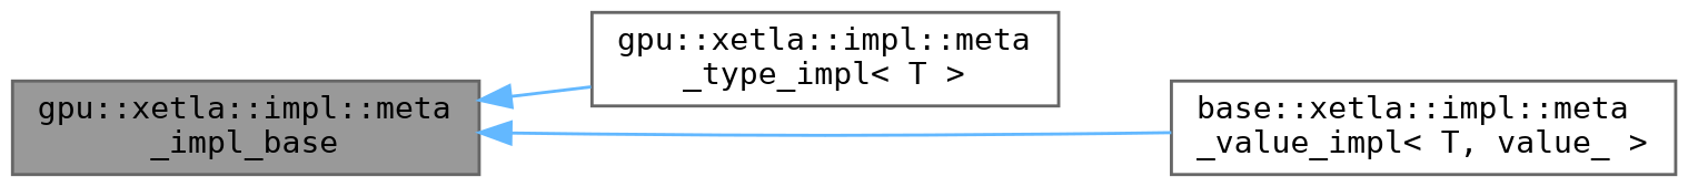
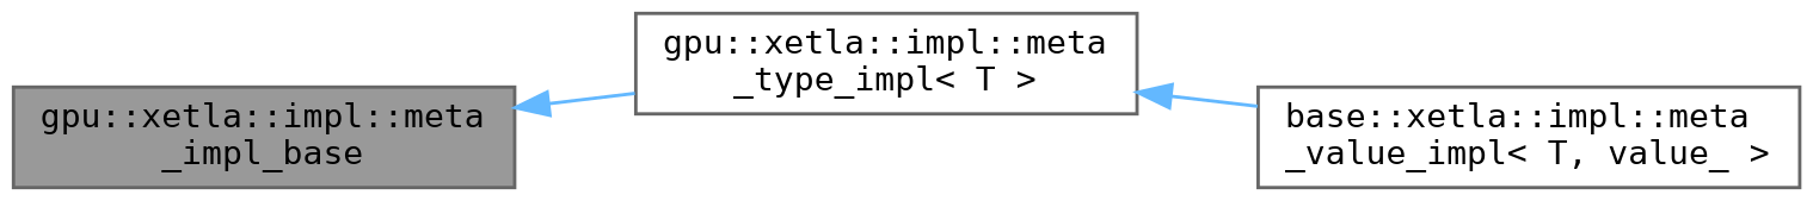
  digraph {
    fontname="DejaVu Sans Mono"
    rankdir=LR
    node [color=gray40 fillcolor=white fontname="DejaVu Sans Mono" fontsize=10 shape=box style=filled]
    edge [color=steelblue1 dir=back fontname="DejaVu Sans Mono" fontsize=10 labelfontname=Helvetica labelfontsize=10 style=solid]
    n1 [fillcolor=grey60 fontcolor=black height=0.2 label="gpu::xetla::impl::meta\l_impl_base" width=0.4]
    n2 [height=0.2 label="gpu::xetla::impl::meta\l_type_impl\< T \>" width=0.4]
    n3 [height=0.2 label="base::xetla::impl::meta\l_value_impl\< T, value_ \>" width=0.4]
    n1 -> n2
-   n1 -> n3
+   n2 -> n3
  }
